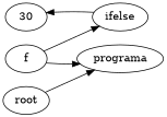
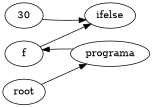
  digraph {
    rankdir=LR
    n1 [label=30]
    n2 [label=ifelse]
    n3 [label=f]
    n4 [label=programa]
    n5 [label=root]
-   n2 -> n1
+   n1 -> n2
    n3 -> n2
-   n3 -> n4
+   n4 -> n3
    n5 -> n4
  }
